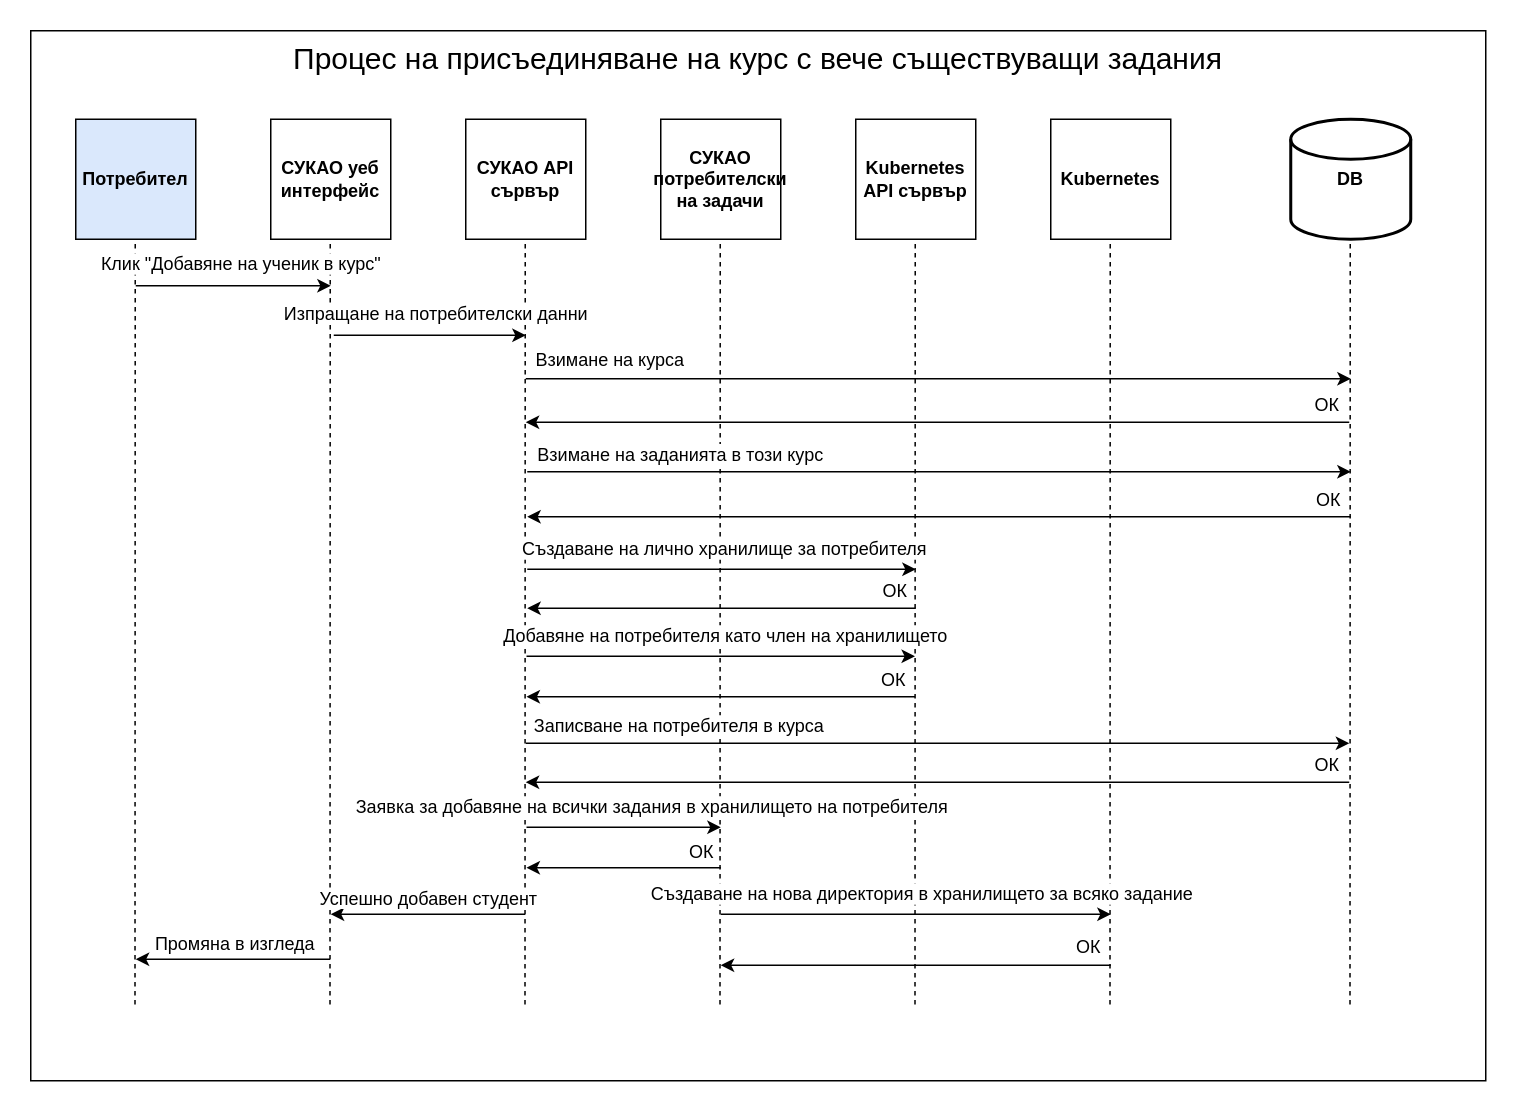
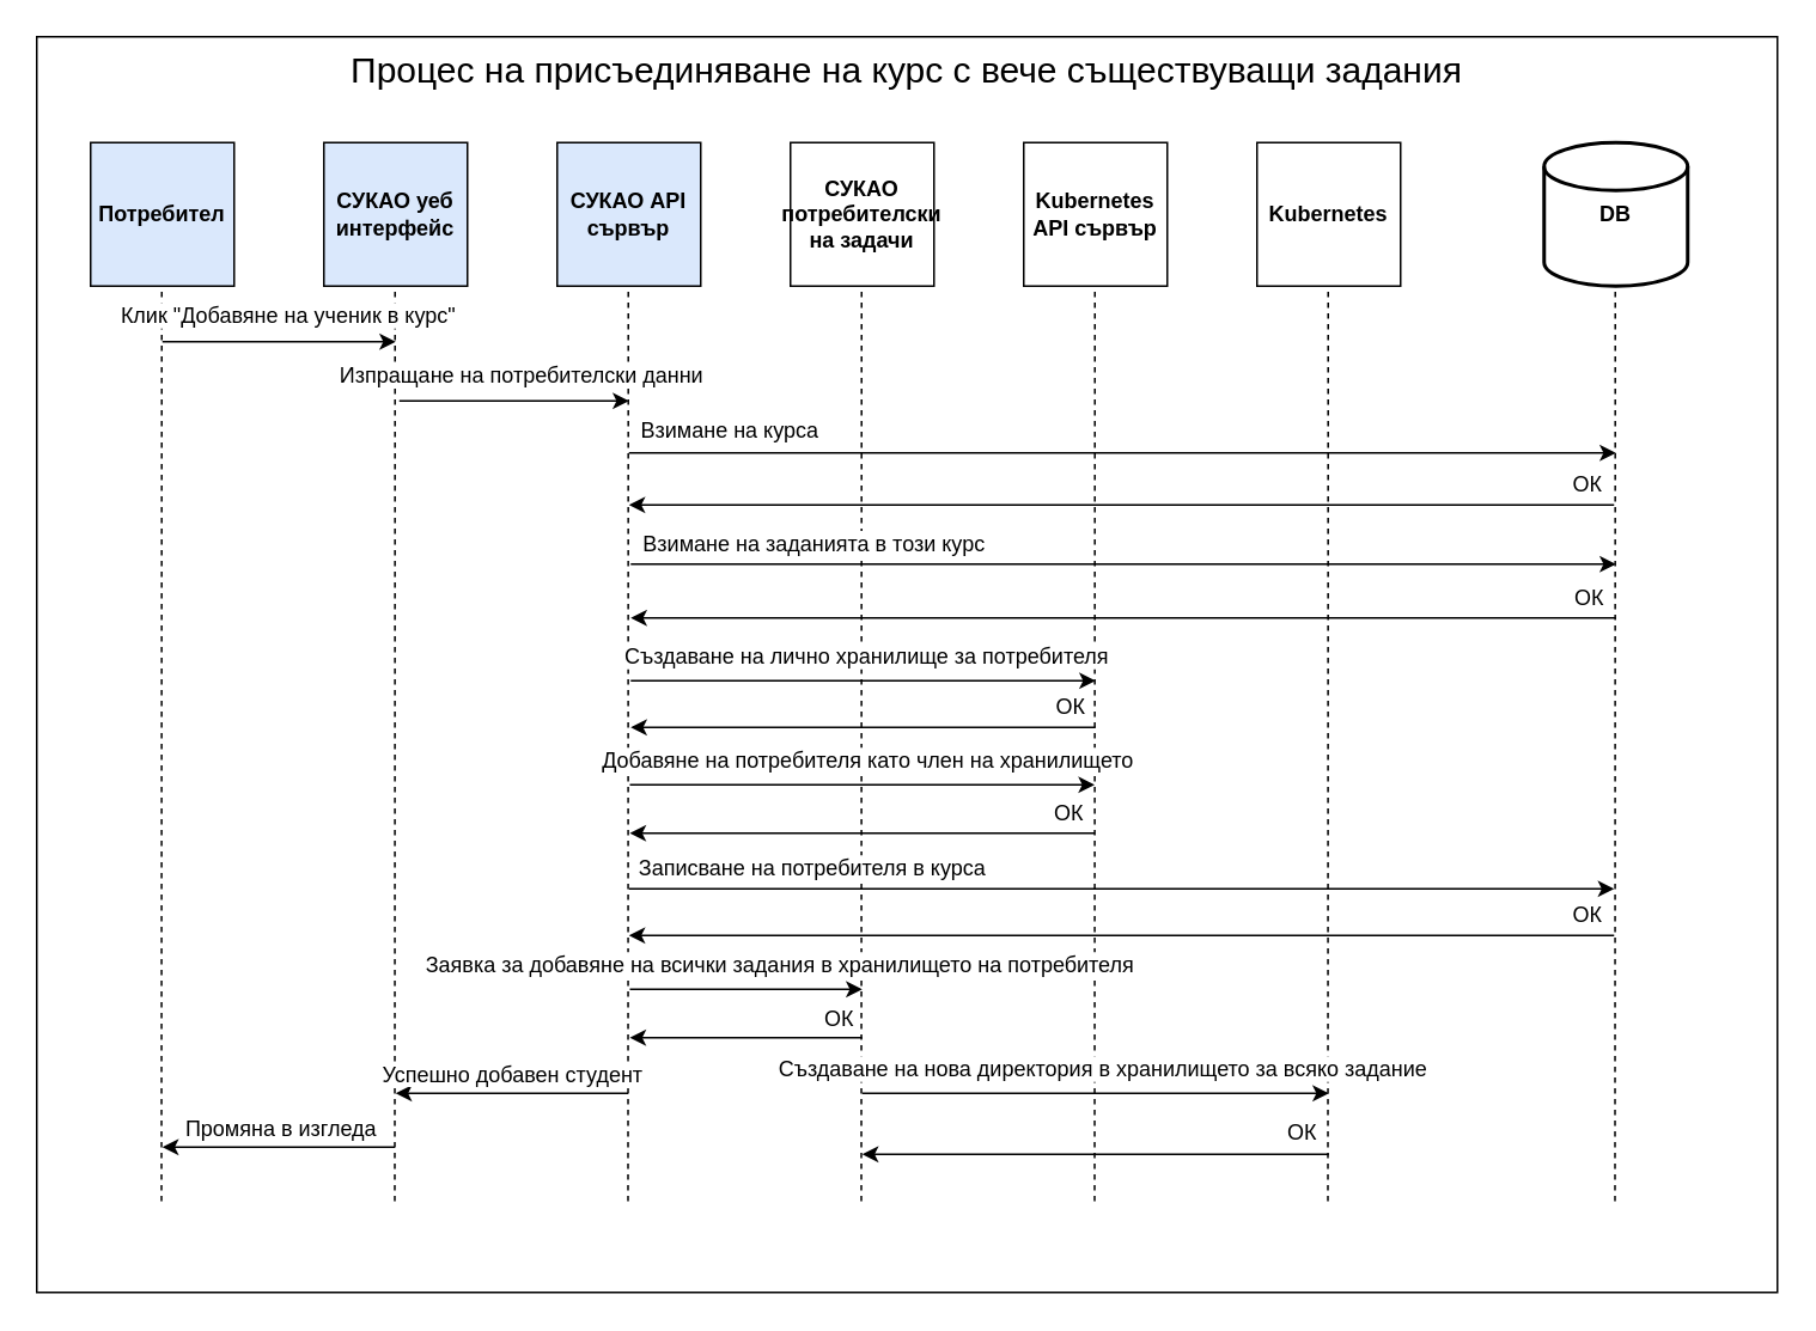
  <mxCell id="0" />
  <mxCell id="1" parent="0" />
  <mxCell id="2" value="&lt;font color=&quot;#000000&quot; style=&quot;font-size: 20px&quot;&gt;Процес на присъединяване на курс с вече съществуващи задания&lt;/font&gt;" style="whiteSpace=wrap;html=1;fillColor=#FFFFFF;labelPosition=center;verticalLabelPosition=middle;align=center;verticalAlign=top;" parent="1" vertex="1"><mxGeometry x="20" y="20" width="970" height="700" as="geometry" /></mxCell>
  <mxCell id="3" value="&lt;font color=&quot;#000000&quot;&gt;&lt;b&gt;Потребител&lt;/b&gt;&lt;/font&gt;" style="whiteSpace=wrap;html=1;aspect=fixed;fillColor=#dae8fc;strokeColor=#000000;" parent="1" vertex="1"><mxGeometry x="50" y="79" width="80" height="80" as="geometry" /></mxCell>
- <mxCell id="4" value="&lt;b style=&quot;color: rgb(0 , 0 , 0)&quot;&gt;СУКАО API сървър&lt;/b&gt;" style="whiteSpace=wrap;html=1;aspect=fixed;fillColor=#FFFFFF;strokeColor=#000000;" parent="1" vertex="1"><mxGeometry x="310" y="79" width="80" height="80" as="geometry" /></mxCell>
+ <mxCell id="4" value="&lt;b style=&quot;color: rgb(0 , 0 , 0)&quot;&gt;СУКАО API сървър&lt;/b&gt;" style="whiteSpace=wrap;html=1;aspect=fixed;fillColor=#dae8fc;strokeColor=#000000;" parent="1" vertex="1"><mxGeometry x="310" y="79" width="80" height="80" as="geometry" /></mxCell>
  <mxCell id="5" value="" style="endArrow=none;html=1;fontSize=20;fontColor=#000000;entryX=0.5;entryY=1;entryDx=0;entryDy=0;exitX=0.097;exitY=0.903;exitDx=0;exitDy=0;exitPerimeter=0;strokeWidth=1;strokeColor=#000000;jumpStyle=none;dashed=1;" parent="1" edge="1"><mxGeometry width="50" height="50" relative="1" as="geometry"><mxPoint x="349.5" y="669.16" as="sourcePoint" /><mxPoint x="349.66" y="159" as="targetPoint" /></mxGeometry></mxCell>
- <mxCell id="6" value="&lt;font color=&quot;#000000&quot;&gt;&lt;b&gt;СУКАО уеб интерфейс&lt;/b&gt;&lt;/font&gt;" style="whiteSpace=wrap;html=1;aspect=fixed;fillColor=#FFFFFF;strokeColor=#000000;" parent="1" vertex="1"><mxGeometry x="180" y="79" width="80" height="80" as="geometry" /></mxCell>
+ <mxCell id="6" value="&lt;font color=&quot;#000000&quot;&gt;&lt;b&gt;СУКАО уеб интерфейс&lt;/b&gt;&lt;/font&gt;" style="whiteSpace=wrap;html=1;aspect=fixed;fillColor=#dae8fc;strokeColor=#000000;" parent="1" vertex="1"><mxGeometry x="180" y="79" width="80" height="80" as="geometry" /></mxCell>
  <mxCell id="7" value="" style="endArrow=none;html=1;fontSize=20;fontColor=#000000;entryX=0.5;entryY=1;entryDx=0;entryDy=0;exitX=0.097;exitY=0.903;exitDx=0;exitDy=0;exitPerimeter=0;strokeWidth=1;strokeColor=#000000;jumpStyle=none;dashed=1;" parent="1" edge="1"><mxGeometry width="50" height="50" relative="1" as="geometry"><mxPoint x="219.5" y="669.16" as="sourcePoint" /><mxPoint x="219.66" y="159" as="targetPoint" /></mxGeometry></mxCell>
  <mxCell id="8" value="&lt;font color=&quot;#000000&quot;&gt;&lt;b&gt;СУКАО потребителски на задачи&lt;/b&gt;&lt;/font&gt;" style="whiteSpace=wrap;html=1;aspect=fixed;fillColor=#FFFFFF;strokeColor=#000000;" parent="1" vertex="1"><mxGeometry x="440" y="79" width="80" height="80" as="geometry" /></mxCell>
  <mxCell id="9" value="" style="endArrow=none;html=1;fontSize=20;fontColor=#000000;entryX=0.5;entryY=1;entryDx=0;entryDy=0;exitX=0.097;exitY=0.903;exitDx=0;exitDy=0;exitPerimeter=0;strokeWidth=1;strokeColor=#000000;jumpStyle=none;dashed=1;" parent="1" edge="1"><mxGeometry width="50" height="50" relative="1" as="geometry"><mxPoint x="479.5" y="669.16" as="sourcePoint" /><mxPoint x="479.66" y="159" as="targetPoint" /></mxGeometry></mxCell>
  <mxCell id="10" value="" style="endArrow=none;html=1;fontSize=20;fontColor=#000000;entryX=0.5;entryY=1;entryDx=0;entryDy=0;exitX=0.097;exitY=0.903;exitDx=0;exitDy=0;exitPerimeter=0;strokeWidth=1;strokeColor=#000000;jumpStyle=none;dashed=1;" parent="1" edge="1"><mxGeometry width="50" height="50" relative="1" as="geometry"><mxPoint x="89.5" y="669.16" as="sourcePoint" /><mxPoint x="89.66" y="159" as="targetPoint" /></mxGeometry></mxCell>
  <mxCell id="11" value="&lt;font style=&quot;background-color: rgb(255 , 255 , 255)&quot;&gt;&lt;b&gt;DB&lt;/b&gt;&lt;/font&gt;" style="strokeWidth=2;html=1;shape=mxgraph.flowchart.database;whiteSpace=wrap;labelBackgroundColor=#FFFFFF;fontSize=12;fontColor=#000000;labelPosition=center;verticalLabelPosition=middle;align=center;verticalAlign=middle;fillColor=#FFFFFF;strokeColor=#000000;" parent="1" vertex="1"><mxGeometry x="860" y="79" width="80" height="80" as="geometry" /></mxCell>
  <mxCell id="12" value="" style="endArrow=none;html=1;fontSize=20;fontColor=#000000;entryX=0.5;entryY=1;entryDx=0;entryDy=0;exitX=0.097;exitY=0.903;exitDx=0;exitDy=0;exitPerimeter=0;strokeWidth=1;strokeColor=#000000;jumpStyle=none;dashed=1;" parent="1" edge="1"><mxGeometry width="50" height="50" relative="1" as="geometry"><mxPoint x="899.5" y="669.16" as="sourcePoint" /><mxPoint x="899.66" y="159" as="targetPoint" /></mxGeometry></mxCell>
  <mxCell id="13" value="" style="endArrow=classic;html=1;strokeColor=#000000;" parent="1" edge="1"><mxGeometry width="50" height="50" relative="1" as="geometry"><mxPoint x="222" y="223" as="sourcePoint" /><mxPoint x="350" y="223" as="targetPoint" /></mxGeometry></mxCell>
  <mxCell id="14" value="&lt;font style=&quot;font-size: 12px ; background-color: rgb(255 , 255 , 255)&quot; color=&quot;#000000&quot;&gt;Изпращане на потребителски данни&lt;/font&gt;" style="edgeLabel;html=1;align=center;verticalAlign=bottom;resizable=0;points=[];labelPosition=center;verticalLabelPosition=top;" parent="13" vertex="1" connectable="0"><mxGeometry x="-0.233" y="-1" relative="1" as="geometry"><mxPoint x="18" y="-7" as="offset" /></mxGeometry></mxCell>
  <mxCell id="15" value="" style="endArrow=classic;html=1;strokeColor=#000000;" parent="1" edge="1"><mxGeometry width="50" height="50" relative="1" as="geometry"><mxPoint x="90" y="190" as="sourcePoint" /><mxPoint x="220" y="190" as="targetPoint" /></mxGeometry></mxCell>
  <mxCell id="16" value="&lt;font style=&quot;font-size: 12px ; background-color: rgb(255 , 255 , 255)&quot; color=&quot;#000000&quot;&gt;Клик &quot;Добавяне на ученик в курс&quot;&lt;/font&gt;" style="edgeLabel;html=1;align=center;verticalAlign=bottom;resizable=0;points=[];labelPosition=center;verticalLabelPosition=top;" parent="15" vertex="1" connectable="0"><mxGeometry x="-0.233" y="-1" relative="1" as="geometry"><mxPoint x="19" y="-7" as="offset" /></mxGeometry></mxCell>
  <mxCell id="17" value="" style="endArrow=classic;html=1;strokeColor=#000000;" parent="1" edge="1"><mxGeometry width="50" height="50" relative="1" as="geometry"><mxPoint x="350" y="252" as="sourcePoint" /><mxPoint x="900" y="252" as="targetPoint" /></mxGeometry></mxCell>
  <mxCell id="18" value="&lt;font color=&quot;#000000&quot;&gt;&lt;span style=&quot;font-size: 12px ; background-color: rgb(255 , 255 , 255)&quot;&gt;Взимане на курса&lt;/span&gt;&lt;/font&gt;" style="edgeLabel;html=1;align=center;verticalAlign=bottom;resizable=0;points=[];labelPosition=center;verticalLabelPosition=top;" parent="17" vertex="1" connectable="0"><mxGeometry x="-0.233" y="-1" relative="1" as="geometry"><mxPoint x="-156" y="-5" as="offset" /></mxGeometry></mxCell>
  <mxCell id="19" value="&lt;font color=&quot;#000000&quot;&gt;&lt;b&gt;Kubernetes API сървър&lt;/b&gt;&lt;/font&gt;" style="whiteSpace=wrap;html=1;aspect=fixed;fillColor=#FFFFFF;strokeColor=#000000;" parent="1" vertex="1"><mxGeometry x="570" y="79" width="80" height="80" as="geometry" /></mxCell>
  <mxCell id="20" value="" style="endArrow=none;html=1;fontSize=20;fontColor=#000000;entryX=0.5;entryY=1;entryDx=0;entryDy=0;exitX=0.097;exitY=0.903;exitDx=0;exitDy=0;exitPerimeter=0;strokeWidth=1;strokeColor=#000000;jumpStyle=none;dashed=1;" parent="1" edge="1"><mxGeometry width="50" height="50" relative="1" as="geometry"><mxPoint x="609.5" y="669.16" as="sourcePoint" /><mxPoint x="609.66" y="159" as="targetPoint" /></mxGeometry></mxCell>
  <mxCell id="21" value="" style="endArrow=classic;html=1;strokeColor=#000000;" edge="1" parent="1"><mxGeometry width="50" height="50" relative="1" as="geometry"><mxPoint x="351" y="314" as="sourcePoint" /><mxPoint x="900" y="314" as="targetPoint" /></mxGeometry></mxCell>
  <mxCell id="22" value="&lt;font color=&quot;#000000&quot;&gt;&lt;span style=&quot;font-size: 12px ; background-color: rgb(255 , 255 , 255)&quot;&gt;Взимане на заданията в този курс&lt;/span&gt;&lt;/font&gt;" style="edgeLabel;html=1;align=center;verticalAlign=bottom;resizable=0;points=[];labelPosition=center;verticalLabelPosition=top;" vertex="1" connectable="0" parent="21"><mxGeometry x="-0.233" y="-1" relative="1" as="geometry"><mxPoint x="-110" y="-4" as="offset" /></mxGeometry></mxCell>
  <mxCell id="23" value="" style="endArrow=classic;html=1;strokeColor=#000000;" edge="1" parent="1"><mxGeometry width="50" height="50" relative="1" as="geometry"><mxPoint x="900" y="344" as="sourcePoint" /><mxPoint x="351" y="344" as="targetPoint" /></mxGeometry></mxCell>
  <mxCell id="24" value="&lt;font color=&quot;#000000&quot;&gt;&lt;span style=&quot;font-size: 12px ; background-color: rgb(255 , 255 , 255)&quot;&gt;ОК&lt;br&gt;&lt;/span&gt;&lt;/font&gt;" style="edgeLabel;html=1;align=center;verticalAlign=bottom;resizable=0;points=[];labelPosition=center;verticalLabelPosition=top;" vertex="1" connectable="0" parent="23"><mxGeometry x="-0.233" y="-1" relative="1" as="geometry"><mxPoint x="195" y="-2" as="offset" /></mxGeometry></mxCell>
  <mxCell id="25" value="" style="endArrow=classic;html=1;strokeColor=#000000;" edge="1" parent="1"><mxGeometry width="50" height="50" relative="1" as="geometry"><mxPoint x="351" y="379" as="sourcePoint" /><mxPoint x="610" y="379" as="targetPoint" /></mxGeometry></mxCell>
  <mxCell id="26" value="&lt;font color=&quot;#000000&quot;&gt;&lt;span style=&quot;font-size: 12px ; background-color: rgb(255 , 255 , 255)&quot;&gt;Създаване на лично хранилище за потребителя&amp;nbsp;&lt;/span&gt;&lt;/font&gt;" style="edgeLabel;html=1;align=center;verticalAlign=bottom;resizable=0;points=[];labelPosition=center;verticalLabelPosition=top;" vertex="1" connectable="0" parent="25"><mxGeometry x="-0.233" y="-1" relative="1" as="geometry"><mxPoint x="33" y="-6" as="offset" /></mxGeometry></mxCell>
  <mxCell id="27" value="" style="endArrow=classic;html=1;strokeColor=#000000;" edge="1" parent="1"><mxGeometry width="50" height="50" relative="1" as="geometry"><mxPoint x="610" y="405" as="sourcePoint" /><mxPoint x="351" y="405" as="targetPoint" /></mxGeometry></mxCell>
  <mxCell id="28" value="&lt;font color=&quot;#000000&quot;&gt;&lt;span style=&quot;font-size: 12px ; background-color: rgb(255 , 255 , 255)&quot;&gt;ОК&lt;br&gt;&lt;/span&gt;&lt;/font&gt;" style="edgeLabel;html=1;align=center;verticalAlign=bottom;resizable=0;points=[];labelPosition=center;verticalLabelPosition=top;" vertex="1" connectable="0" parent="27"><mxGeometry x="-0.233" y="-1" relative="1" as="geometry"><mxPoint x="84" y="-2" as="offset" /></mxGeometry></mxCell>
  <mxCell id="29" value="&lt;font color=&quot;#000000&quot;&gt;&lt;b&gt;Kubernetes&lt;/b&gt;&lt;/font&gt;" style="whiteSpace=wrap;html=1;aspect=fixed;fillColor=#FFFFFF;strokeColor=#000000;" vertex="1" parent="1"><mxGeometry x="700" y="79" width="80" height="80" as="geometry" /></mxCell>
  <mxCell id="30" value="" style="endArrow=none;html=1;fontSize=20;fontColor=#000000;entryX=0.5;entryY=1;entryDx=0;entryDy=0;exitX=0.097;exitY=0.903;exitDx=0;exitDy=0;exitPerimeter=0;strokeWidth=1;strokeColor=#000000;jumpStyle=none;dashed=1;" edge="1" parent="1"><mxGeometry width="50" height="50" relative="1" as="geometry"><mxPoint x="739.5" y="669.16" as="sourcePoint" /><mxPoint x="739.66" y="159" as="targetPoint" /></mxGeometry></mxCell>
  <mxCell id="31" value="" style="endArrow=classic;html=1;strokeColor=#000000;" edge="1" parent="1"><mxGeometry width="50" height="50" relative="1" as="geometry"><mxPoint x="899" y="281" as="sourcePoint" /><mxPoint x="350" y="281" as="targetPoint" /></mxGeometry></mxCell>
  <mxCell id="32" value="&lt;font color=&quot;#000000&quot;&gt;&lt;span style=&quot;font-size: 12px ; background-color: rgb(255 , 255 , 255)&quot;&gt;ОК&lt;br&gt;&lt;/span&gt;&lt;/font&gt;" style="edgeLabel;html=1;align=center;verticalAlign=bottom;resizable=0;points=[];labelPosition=center;verticalLabelPosition=top;" vertex="1" connectable="0" parent="31"><mxGeometry x="-0.233" y="-1" relative="1" as="geometry"><mxPoint x="195" y="-2" as="offset" /></mxGeometry></mxCell>
  <mxCell id="33" value="" style="endArrow=classic;html=1;strokeColor=#000000;" edge="1" parent="1"><mxGeometry width="50" height="50" relative="1" as="geometry"><mxPoint x="350.5" y="437" as="sourcePoint" /><mxPoint x="609.5" y="437" as="targetPoint" /></mxGeometry></mxCell>
  <mxCell id="34" value="&lt;font color=&quot;#000000&quot;&gt;&lt;span style=&quot;font-size: 12px ; background-color: rgb(255 , 255 , 255)&quot;&gt;Добавяне на потребителя като член на хранилището&lt;/span&gt;&lt;/font&gt;" style="edgeLabel;html=1;align=center;verticalAlign=bottom;resizable=0;points=[];labelPosition=center;verticalLabelPosition=top;" vertex="1" connectable="0" parent="33"><mxGeometry x="-0.233" y="-1" relative="1" as="geometry"><mxPoint x="33" y="-6" as="offset" /></mxGeometry></mxCell>
  <mxCell id="35" value="" style="endArrow=classic;html=1;strokeColor=#000000;" edge="1" parent="1"><mxGeometry width="50" height="50" relative="1" as="geometry"><mxPoint x="609.5" y="464" as="sourcePoint" /><mxPoint x="350.5" y="464" as="targetPoint" /></mxGeometry></mxCell>
  <mxCell id="36" value="&lt;font color=&quot;#000000&quot;&gt;&lt;span style=&quot;font-size: 12px ; background-color: rgb(255 , 255 , 255)&quot;&gt;ОК&lt;br&gt;&lt;/span&gt;&lt;/font&gt;" style="edgeLabel;html=1;align=center;verticalAlign=bottom;resizable=0;points=[];labelPosition=center;verticalLabelPosition=top;" vertex="1" connectable="0" parent="35"><mxGeometry x="-0.233" y="-1" relative="1" as="geometry"><mxPoint x="84" y="-2" as="offset" /></mxGeometry></mxCell>
  <mxCell id="37" value="" style="endArrow=classic;html=1;strokeColor=#000000;" edge="1" parent="1"><mxGeometry width="50" height="50" relative="1" as="geometry"><mxPoint x="350" y="495" as="sourcePoint" /><mxPoint x="899" y="495" as="targetPoint" /></mxGeometry></mxCell>
  <mxCell id="38" value="&lt;font color=&quot;#000000&quot;&gt;&lt;span style=&quot;font-size: 12px ; background-color: rgb(255 , 255 , 255)&quot;&gt;Записване на потребителя в курса&lt;/span&gt;&lt;/font&gt;" style="edgeLabel;html=1;align=center;verticalAlign=bottom;resizable=0;points=[];labelPosition=center;verticalLabelPosition=top;" vertex="1" connectable="0" parent="37"><mxGeometry x="-0.233" y="-1" relative="1" as="geometry"><mxPoint x="-110" y="-4" as="offset" /></mxGeometry></mxCell>
  <mxCell id="39" value="" style="endArrow=classic;html=1;strokeColor=#000000;" edge="1" parent="1"><mxGeometry width="50" height="50" relative="1" as="geometry"><mxPoint x="899" y="521" as="sourcePoint" /><mxPoint x="350" y="521" as="targetPoint" /></mxGeometry></mxCell>
  <mxCell id="40" value="&lt;font color=&quot;#000000&quot;&gt;&lt;span style=&quot;font-size: 12px ; background-color: rgb(255 , 255 , 255)&quot;&gt;ОК&lt;br&gt;&lt;/span&gt;&lt;/font&gt;" style="edgeLabel;html=1;align=center;verticalAlign=bottom;resizable=0;points=[];labelPosition=center;verticalLabelPosition=top;" vertex="1" connectable="0" parent="39"><mxGeometry x="-0.233" y="-1" relative="1" as="geometry"><mxPoint x="195" y="-2" as="offset" /></mxGeometry></mxCell>
  <mxCell id="41" value="" style="endArrow=classic;html=1;strokeColor=#000000;" edge="1" parent="1"><mxGeometry width="50" height="50" relative="1" as="geometry"><mxPoint x="350.5" y="551" as="sourcePoint" /><mxPoint x="480" y="551" as="targetPoint" /></mxGeometry></mxCell>
  <mxCell id="42" value="&lt;font color=&quot;#000000&quot;&gt;&lt;span style=&quot;font-size: 12px ; background-color: rgb(255 , 255 , 255)&quot;&gt;Заявка за добавяне на всички задания в хранилището на потребителя&lt;/span&gt;&lt;/font&gt;" style="edgeLabel;html=1;align=center;verticalAlign=bottom;resizable=0;points=[];labelPosition=center;verticalLabelPosition=top;" vertex="1" connectable="0" parent="41"><mxGeometry x="-0.233" y="-1" relative="1" as="geometry"><mxPoint x="33" y="-6" as="offset" /></mxGeometry></mxCell>
  <mxCell id="43" value="" style="endArrow=classic;html=1;strokeColor=#000000;" edge="1" parent="1"><mxGeometry width="50" height="50" relative="1" as="geometry"><mxPoint x="480" y="578" as="sourcePoint" /><mxPoint x="350.5" y="578" as="targetPoint" /></mxGeometry></mxCell>
  <mxCell id="44" value="&lt;font color=&quot;#000000&quot;&gt;&lt;span style=&quot;font-size: 12px ; background-color: rgb(255 , 255 , 255)&quot;&gt;ОК&lt;br&gt;&lt;/span&gt;&lt;/font&gt;" style="edgeLabel;html=1;align=center;verticalAlign=bottom;resizable=0;points=[];labelPosition=center;verticalLabelPosition=top;" vertex="1" connectable="0" parent="43"><mxGeometry x="-0.233" y="-1" relative="1" as="geometry"><mxPoint x="36" y="-1" as="offset" /></mxGeometry></mxCell>
  <mxCell id="45" value="" style="endArrow=classic;html=1;strokeColor=#000000;" edge="1" parent="1"><mxGeometry width="50" height="50" relative="1" as="geometry"><mxPoint x="349.5" y="609" as="sourcePoint" /><mxPoint x="220" y="609" as="targetPoint" /></mxGeometry></mxCell>
  <mxCell id="46" value="&lt;font color=&quot;#000000&quot;&gt;&lt;span style=&quot;font-size: 12px ; background-color: rgb(255 , 255 , 255)&quot;&gt;Успешно добавен студент&lt;br&gt;&lt;/span&gt;&lt;/font&gt;" style="edgeLabel;html=1;align=center;verticalAlign=bottom;resizable=0;points=[];labelPosition=center;verticalLabelPosition=top;" vertex="1" connectable="0" parent="45"><mxGeometry x="-0.233" y="-1" relative="1" as="geometry"><mxPoint x="-15" y="-1" as="offset" /></mxGeometry></mxCell>
  <mxCell id="47" value="" style="endArrow=classic;html=1;strokeColor=#000000;" edge="1" parent="1"><mxGeometry width="50" height="50" relative="1" as="geometry"><mxPoint x="219.5" y="639" as="sourcePoint" /><mxPoint x="90" y="639" as="targetPoint" /></mxGeometry></mxCell>
  <mxCell id="48" value="&lt;font color=&quot;#000000&quot;&gt;&lt;span style=&quot;font-size: 12px ; background-color: rgb(255 , 255 , 255)&quot;&gt;Промяна в изгледа&lt;br&gt;&lt;/span&gt;&lt;/font&gt;" style="edgeLabel;html=1;align=center;verticalAlign=bottom;resizable=0;points=[];labelPosition=center;verticalLabelPosition=top;" vertex="1" connectable="0" parent="47"><mxGeometry x="-0.233" y="-1" relative="1" as="geometry"><mxPoint x="-14" y="-1" as="offset" /></mxGeometry></mxCell>
  <mxCell id="49" value="" style="endArrow=classic;html=1;strokeColor=#000000;" edge="1" parent="1"><mxGeometry width="50" height="50" relative="1" as="geometry"><mxPoint x="480" y="609" as="sourcePoint" /><mxPoint x="740" y="609" as="targetPoint" /></mxGeometry></mxCell>
  <mxCell id="50" value="&lt;font color=&quot;#000000&quot;&gt;&lt;span style=&quot;font-size: 12px ; background-color: rgb(255 , 255 , 255)&quot;&gt;Създаване на нова директория в хранилището за всяко задание&lt;/span&gt;&lt;/font&gt;" style="edgeLabel;html=1;align=center;verticalAlign=bottom;resizable=0;points=[];labelPosition=center;verticalLabelPosition=top;" vertex="1" connectable="0" parent="49"><mxGeometry x="-0.233" y="-1" relative="1" as="geometry"><mxPoint x="33" y="-6" as="offset" /></mxGeometry></mxCell>
  <mxCell id="51" value="" style="endArrow=classic;html=1;strokeColor=#000000;" edge="1" parent="1"><mxGeometry width="50" height="50" relative="1" as="geometry"><mxPoint x="740" y="643" as="sourcePoint" /><mxPoint x="480" y="643" as="targetPoint" /></mxGeometry></mxCell>
  <mxCell id="52" value="&lt;font color=&quot;#000000&quot;&gt;&lt;span style=&quot;font-size: 12px ; background-color: rgb(255 , 255 , 255)&quot;&gt;ОК&lt;/span&gt;&lt;/font&gt;" style="edgeLabel;html=1;align=center;verticalAlign=bottom;resizable=0;points=[];labelPosition=center;verticalLabelPosition=top;" vertex="1" connectable="0" parent="51"><mxGeometry x="-0.233" y="-1" relative="1" as="geometry"><mxPoint x="84" y="-3" as="offset" /></mxGeometry></mxCell>
